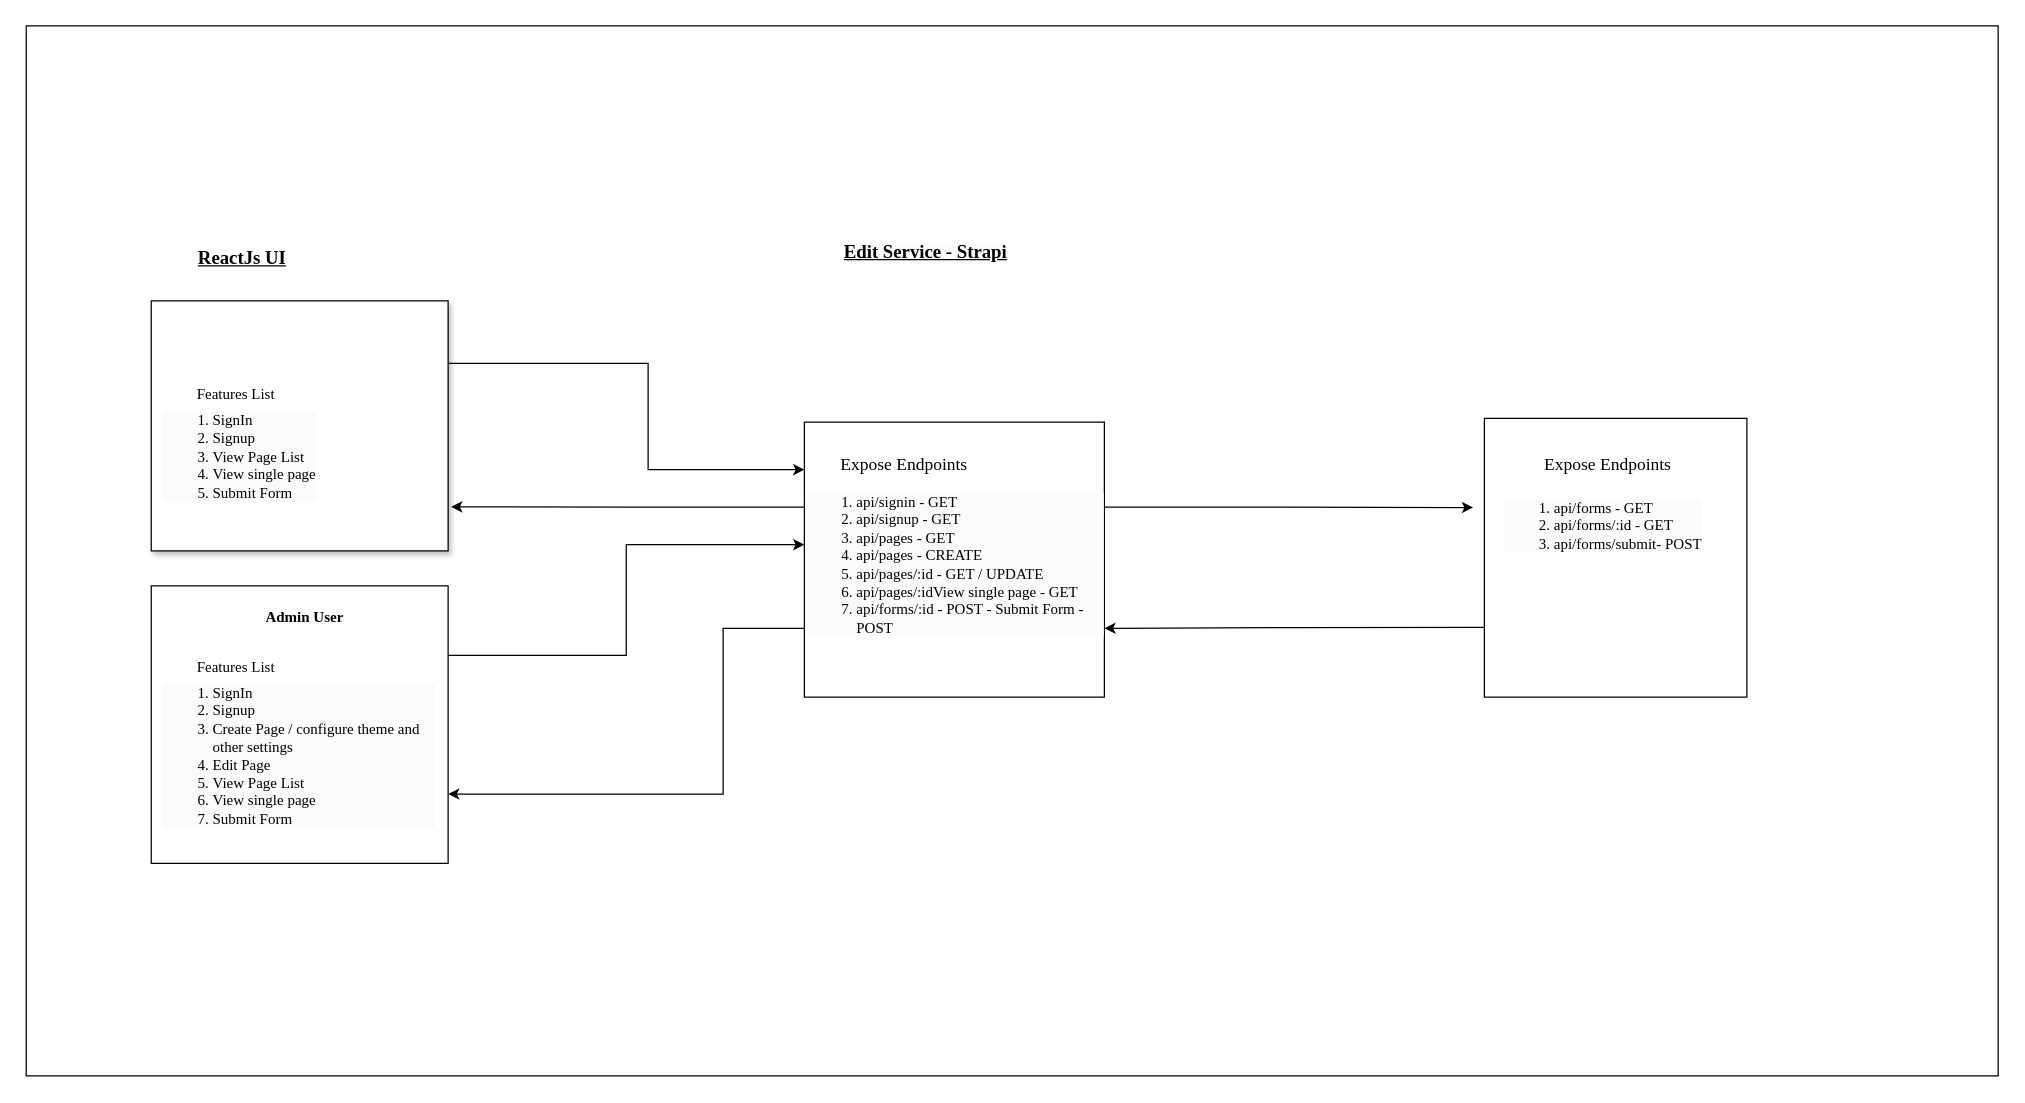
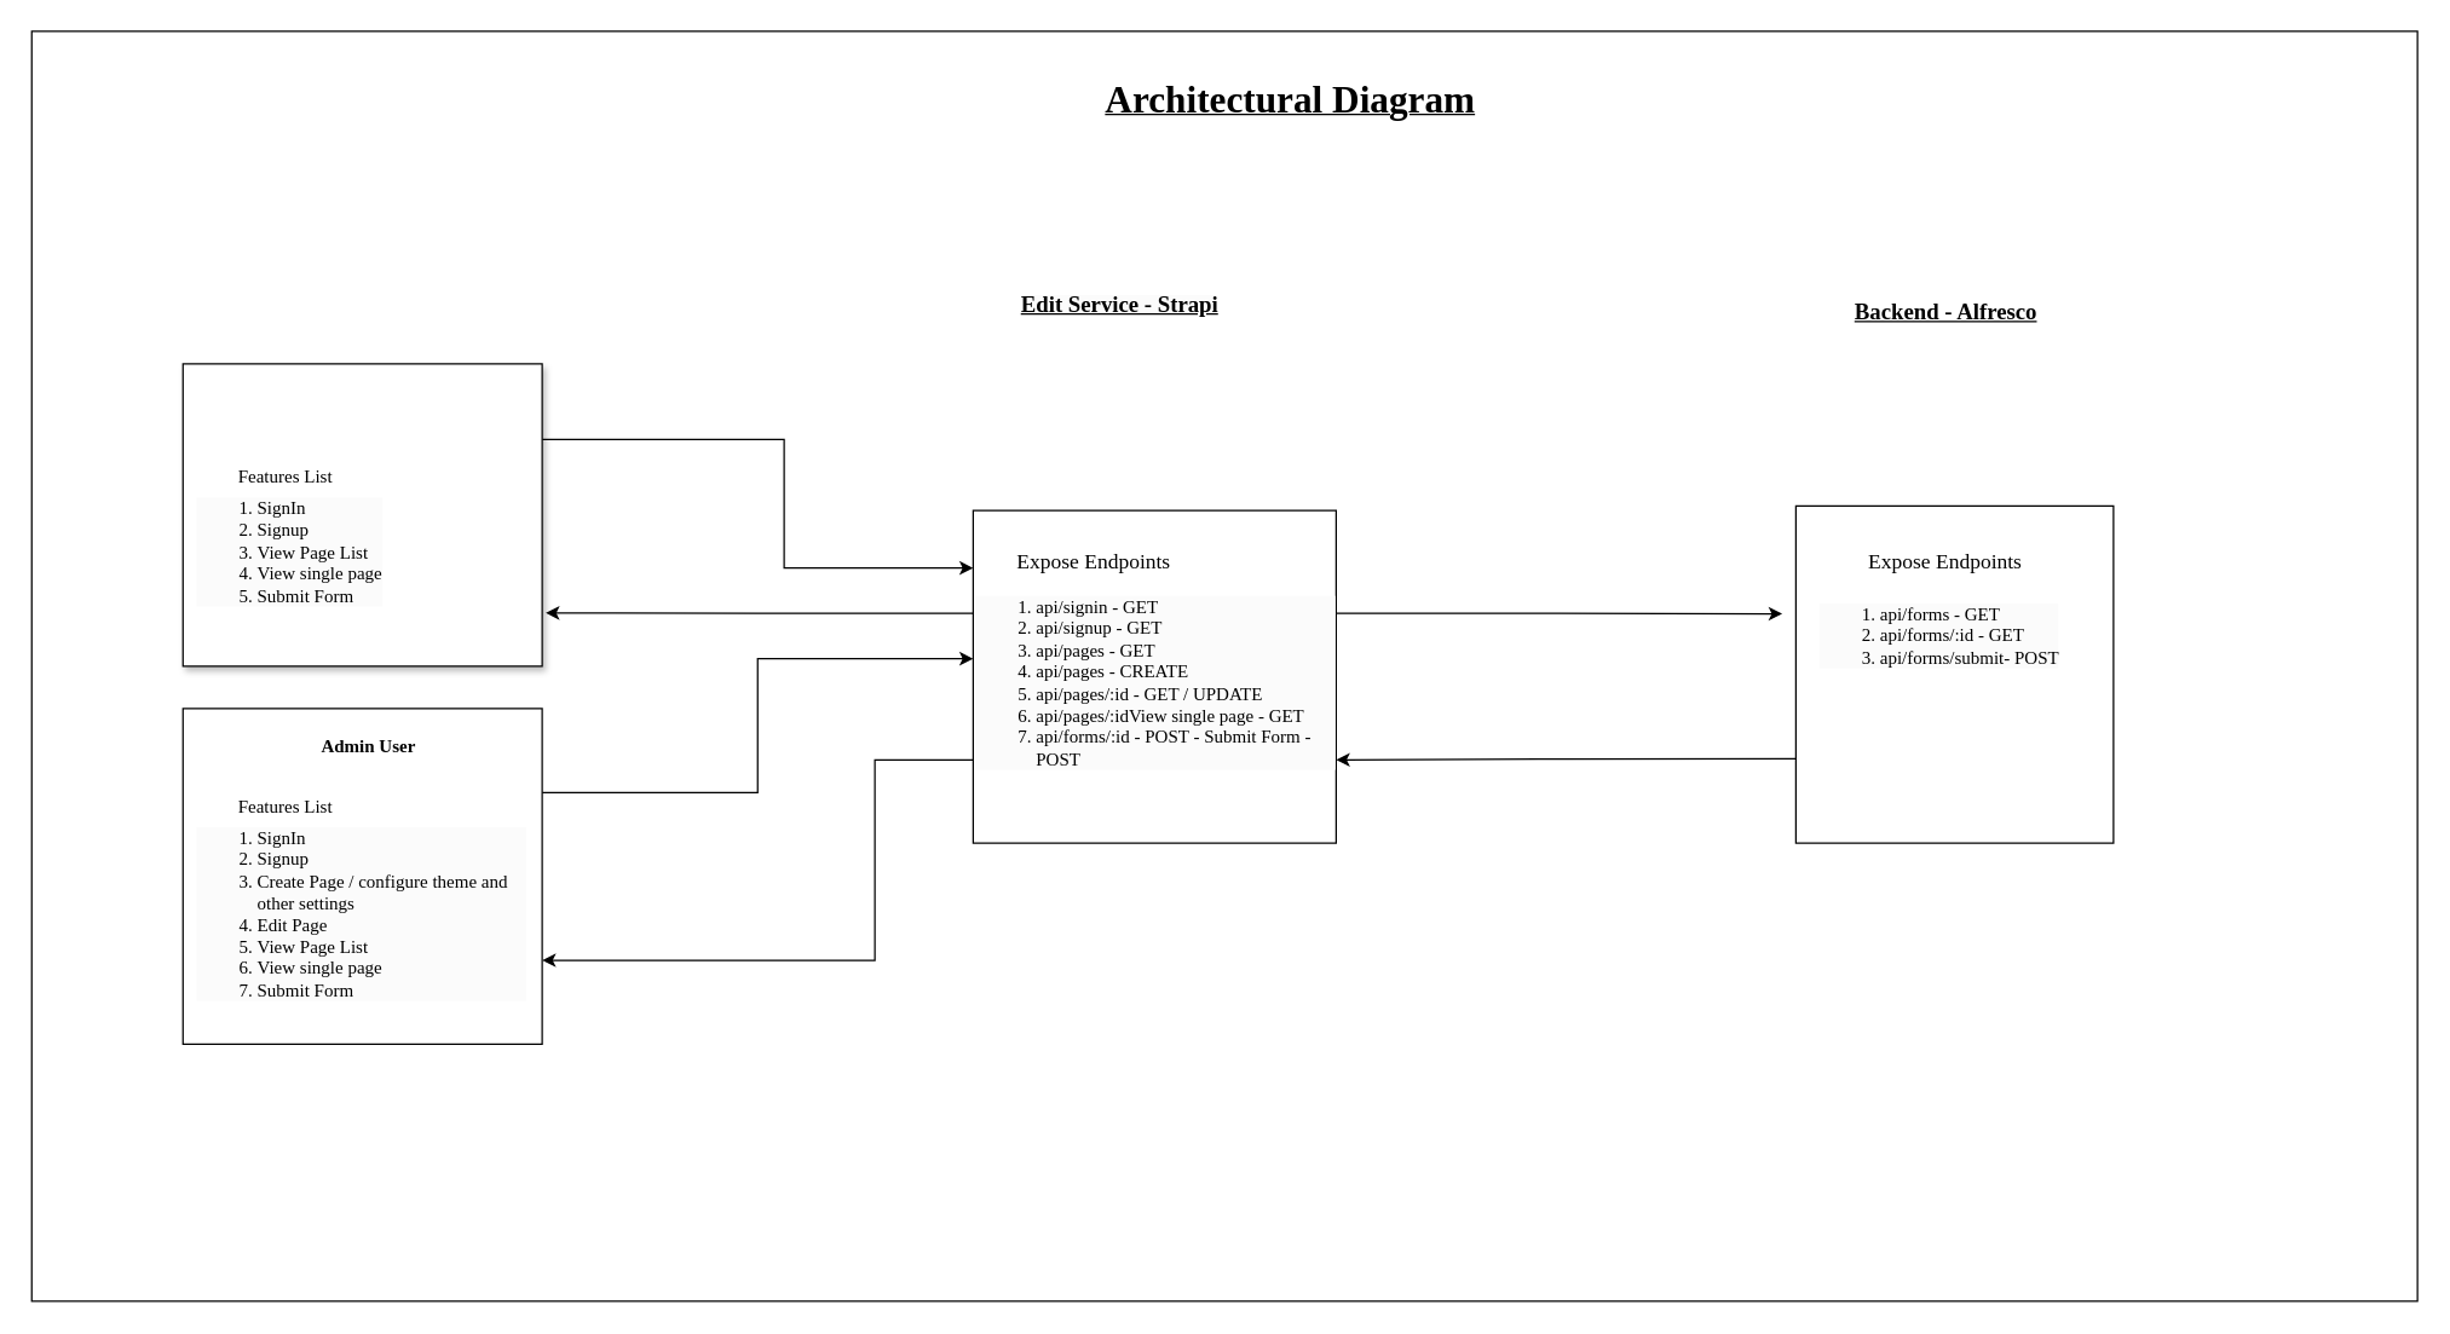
  <mxCell id="0" />
  <mxCell id="1" parent="0" />
  <mxCell id="2" value="" style="rounded=0;whiteSpace=wrap;html=1;" vertex="1" parent="1"><mxGeometry x="20.5" y="20" width="1577.5" height="840" as="geometry" /></mxCell>
  <mxCell id="3" style="edgeStyle=orthogonalEdgeStyle;rounded=0;orthogonalLoop=1;jettySize=auto;html=1;exitX=0;exitY=0.75;exitDx=0;exitDy=0;entryX=1;entryY=0.75;entryDx=0;entryDy=0;fontFamily=Verdana;" edge="1" parent="1" source="4" target="6"><mxGeometry relative="1" as="geometry" /></mxCell>
  <mxCell id="4" value="" style="rounded=0;whiteSpace=wrap;html=1;fontFamily=Verdana;" vertex="1" parent="1"><mxGeometry x="1187" y="334" width="210" height="223" as="geometry" /></mxCell>
  <mxCell id="5" style="edgeStyle=orthogonalEdgeStyle;rounded=0;orthogonalLoop=1;jettySize=auto;html=1;exitX=0;exitY=0.75;exitDx=0;exitDy=0;entryX=1;entryY=0.75;entryDx=0;entryDy=0;fontFamily=Verdana;" edge="1" parent="1" source="6" target="8"><mxGeometry relative="1" as="geometry"><Array as="points"><mxPoint x="578" y="502" /><mxPoint x="578" y="635" /></Array></mxGeometry></mxCell>
  <mxCell id="6" value="" style="rounded=0;whiteSpace=wrap;html=1;fontFamily=Verdana;" vertex="1" parent="1"><mxGeometry x="643" y="337" width="240" height="220" as="geometry" /></mxCell>
  <mxCell id="7" style="edgeStyle=orthogonalEdgeStyle;rounded=0;orthogonalLoop=1;jettySize=auto;html=1;exitX=1;exitY=0.25;exitDx=0;exitDy=0;entryX=0;entryY=0.5;entryDx=0;entryDy=0;fontFamily=Verdana;" edge="1" parent="1" source="8" target="21"><mxGeometry relative="1" as="geometry" /></mxCell>
  <mxCell id="8" value="" style="rounded=0;whiteSpace=wrap;html=1;fontFamily=Verdana;" vertex="1" parent="1"><mxGeometry x="120.5" y="468" width="237.5" height="222" as="geometry" /></mxCell>
  <mxCell id="9" style="edgeStyle=orthogonalEdgeStyle;rounded=0;orthogonalLoop=1;jettySize=auto;html=1;exitX=1;exitY=0.25;exitDx=0;exitDy=0;entryX=0;entryY=0;entryDx=0;entryDy=0;fontFamily=Verdana;" edge="1" parent="1" source="10" target="21"><mxGeometry relative="1" as="geometry"><Array as="points"><mxPoint x="518" y="290" /><mxPoint x="518" y="375" /></Array></mxGeometry></mxCell>
  <mxCell id="10" value="" style="rounded=0;whiteSpace=wrap;html=1;shadow=1;fontFamily=Verdana;" vertex="1" parent="1"><mxGeometry x="120.5" y="240" width="237.5" height="200" as="geometry" /></mxCell>
- <mxCell id="11" value="&lt;font style=&quot;font-size: 15px;&quot;&gt;&lt;u&gt;&lt;b&gt;ReactJs UI&lt;/b&gt;&lt;/u&gt;&lt;/font&gt;" style="text;html=1;align=center;verticalAlign=middle;resizable=0;points=[];autosize=1;strokeColor=none;fillColor=none;fontFamily=Verdana;" vertex="1" parent="1"><mxGeometry x="138" y="190" width="110" height="30" as="geometry" /></mxCell>
  <mxCell id="12" value="&lt;ol style=&quot;border-color: var(--border-color); color: rgb(0, 0, 0); font-size: 12px; font-style: normal; font-variant-ligatures: normal; font-variant-caps: normal; font-weight: 400; letter-spacing: normal; orphans: 2; text-align: left; text-indent: 0px; text-transform: none; widows: 2; word-spacing: 0px; -webkit-text-stroke-width: 0px; background-color: rgb(251, 251, 251); text-decoration-thickness: initial; text-decoration-style: initial; text-decoration-color: initial;&quot;&gt;&lt;li style=&quot;border-color: var(--border-color);&quot;&gt;&lt;span style=&quot;border-color: var(--border-color); background-color: initial;&quot;&gt;SignIn&lt;/span&gt;&lt;/li&gt;&lt;li style=&quot;border-color: var(--border-color);&quot;&gt;&lt;span style=&quot;border-color: var(--border-color); background-color: initial;&quot;&gt;Signup&lt;/span&gt;&lt;/li&gt;&lt;li style=&quot;border-color: var(--border-color);&quot;&gt;&lt;span style=&quot;border-color: var(--border-color); background-color: initial;&quot;&gt;View Page List&lt;/span&gt;&lt;/li&gt;&lt;li style=&quot;border-color: var(--border-color);&quot;&gt;&lt;span style=&quot;border-color: var(--border-color); background-color: initial;&quot;&gt;View single page&lt;/span&gt;&lt;/li&gt;&lt;li style=&quot;border-color: var(--border-color);&quot;&gt;Submit Form&lt;/li&gt;&lt;/ol&gt;" style="text;whiteSpace=wrap;html=1;fontFamily=Verdana;" vertex="1" parent="1"><mxGeometry x="128" y="310" width="145" height="120" as="geometry" /></mxCell>
  <mxCell id="13" value="Features List" style="text;html=1;align=center;verticalAlign=middle;resizable=0;points=[];autosize=1;strokeColor=none;fillColor=none;fontFamily=Verdana;" vertex="1" parent="1"><mxGeometry x="138" y="300" width="100" height="30" as="geometry" /></mxCell>
  <mxCell id="14" value="&lt;ol style=&quot;border-color: var(--border-color); color: rgb(0, 0, 0); font-size: 12px; font-style: normal; font-variant-ligatures: normal; font-variant-caps: normal; font-weight: 400; letter-spacing: normal; orphans: 2; text-align: left; text-indent: 0px; text-transform: none; widows: 2; word-spacing: 0px; -webkit-text-stroke-width: 0px; background-color: rgb(251, 251, 251); text-decoration-thickness: initial; text-decoration-style: initial; text-decoration-color: initial;&quot;&gt;&lt;li style=&quot;border-color: var(--border-color);&quot;&gt;&lt;span style=&quot;border-color: var(--border-color); background-color: initial;&quot;&gt;SignIn&lt;/span&gt;&lt;/li&gt;&lt;li style=&quot;border-color: var(--border-color);&quot;&gt;&lt;span style=&quot;border-color: var(--border-color); background-color: initial;&quot;&gt;Signup&lt;br&gt;&lt;/span&gt;&lt;/li&gt;&lt;li style=&quot;border-color: var(--border-color);&quot;&gt;Create Page / configure theme and other settings&lt;/li&gt;&lt;li style=&quot;border-color: var(--border-color);&quot;&gt;Edit Page&lt;/li&gt;&lt;li style=&quot;border-color: var(--border-color);&quot;&gt;&lt;span style=&quot;border-color: var(--border-color); background-color: initial;&quot;&gt;View Page List&lt;/span&gt;&lt;/li&gt;&lt;li style=&quot;border-color: var(--border-color);&quot;&gt;View single page&lt;/li&gt;&lt;li style=&quot;border-color: var(--border-color);&quot;&gt;Submit Form&lt;/li&gt;&lt;/ol&gt;" style="text;whiteSpace=wrap;html=1;fontFamily=Verdana;" vertex="1" parent="1"><mxGeometry x="128" y="528" width="220" height="120" as="geometry" /></mxCell>
  <mxCell id="15" value="Features List" style="text;html=1;align=center;verticalAlign=middle;resizable=0;points=[];autosize=1;strokeColor=none;fillColor=none;fontFamily=Verdana;" vertex="1" parent="1"><mxGeometry x="138" y="518" width="100" height="30" as="geometry" /></mxCell>
  <mxCell id="16" value="&lt;b&gt;Admin User&lt;/b&gt;" style="text;html=1;strokeColor=none;fillColor=none;align=center;verticalAlign=middle;whiteSpace=wrap;rounded=0;fontFamily=Verdana;" vertex="1" parent="1"><mxGeometry x="195.5" y="478" width="95" height="30" as="geometry" /></mxCell>
  <mxCell id="17" value="&lt;span style=&quot;color: rgb(0, 0, 0); font-style: normal; font-variant-ligatures: normal; font-variant-caps: normal; letter-spacing: normal; orphans: 2; text-align: center; text-indent: 0px; text-transform: none; widows: 2; word-spacing: 0px; -webkit-text-stroke-width: 0px; background-color: rgb(251, 251, 251); text-decoration-thickness: initial; text-decoration-style: initial; text-decoration-color: initial; float: none; display: inline !important;&quot;&gt;&lt;font style=&quot;font-size: 15px;&quot;&gt;&lt;u style=&quot;&quot;&gt;&lt;b&gt;Edit Service - Strapi&lt;/b&gt;&lt;/u&gt;&lt;/font&gt;&lt;/span&gt;" style="text;whiteSpace=wrap;html=1;fontFamily=Verdana;" vertex="1" parent="1"><mxGeometry x="673" y="185" width="180" height="40" as="geometry" /></mxCell>
  <mxCell id="18" value="&lt;font style=&quot;font-size: 14px;&quot;&gt;Expose Endpoints&lt;/font&gt;" style="text;html=1;strokeColor=none;fillColor=none;align=center;verticalAlign=middle;whiteSpace=wrap;rounded=0;fontFamily=Verdana;" vertex="1" parent="1"><mxGeometry x="643" y="357" width="160" height="30" as="geometry" /></mxCell>
  <mxCell id="19" style="edgeStyle=orthogonalEdgeStyle;rounded=0;orthogonalLoop=1;jettySize=auto;html=1;exitX=0;exitY=0.25;exitDx=0;exitDy=0;entryX=1.01;entryY=0.824;entryDx=0;entryDy=0;entryPerimeter=0;fontFamily=Verdana;" edge="1" parent="1" source="21" target="10"><mxGeometry relative="1" as="geometry"><mxPoint x="378" y="405.333" as="targetPoint" /></mxGeometry></mxCell>
  <mxCell id="20" style="edgeStyle=orthogonalEdgeStyle;rounded=0;orthogonalLoop=1;jettySize=auto;html=1;exitX=1;exitY=0.25;exitDx=0;exitDy=0;fontFamily=Verdana;" edge="1" parent="1" source="21"><mxGeometry relative="1" as="geometry"><mxPoint x="1178" y="405.333" as="targetPoint" /></mxGeometry></mxCell>
  <mxCell id="21" value="&lt;ol style=&quot;border-color: var(--border-color); color: rgb(0, 0, 0); font-size: 12px; font-style: normal; font-variant-ligatures: normal; font-variant-caps: normal; font-weight: 400; letter-spacing: normal; orphans: 2; text-align: left; text-indent: 0px; text-transform: none; widows: 2; word-spacing: 0px; -webkit-text-stroke-width: 0px; background-color: rgb(251, 251, 251); text-decoration-thickness: initial; text-decoration-style: initial; text-decoration-color: initial;&quot;&gt;&lt;li style=&quot;border-color: var(--border-color);&quot;&gt;api/signin - GET&lt;/li&gt;&lt;li style=&quot;border-color: var(--border-color);&quot;&gt;api/signup - GET&lt;/li&gt;&lt;li style=&quot;border-color: var(--border-color);&quot;&gt;api/pages - GET&lt;/li&gt;&lt;li style=&quot;border-color: var(--border-color);&quot;&gt;api/pages - CREATE&lt;/li&gt;&lt;li style=&quot;border-color: var(--border-color);&quot;&gt;api/pages/:id - GET / UPDATE&lt;/li&gt;&lt;li style=&quot;border-color: var(--border-color);&quot;&gt;&lt;span style=&quot;border-color: var(--border-color); background-color: initial;&quot;&gt;api/pages/:idView single page - GET&amp;nbsp;&lt;/span&gt;&lt;/li&gt;&lt;li style=&quot;border-color: var(--border-color);&quot;&gt;api/forms/:id - POST - Submit Form - POST&lt;/li&gt;&lt;/ol&gt;" style="text;whiteSpace=wrap;html=1;fontFamily=Verdana;" vertex="1" parent="1"><mxGeometry x="643" y="375" width="240" height="120" as="geometry" /></mxCell>
+ <mxCell id="22" value="&lt;font style=&quot;font-size: 15px;&quot;&gt;&lt;u&gt;&lt;b&gt;Backend - Alfresco&lt;/b&gt;&lt;/u&gt;&lt;/font&gt;" style="text;html=1;align=center;verticalAlign=middle;resizable=0;points=[];autosize=1;strokeColor=none;fillColor=none;fontFamily=Verdana;" vertex="1" parent="1"><mxGeometry x="1195.5" y="190" width="180" height="30" as="geometry" /></mxCell>
  <mxCell id="23" value="&lt;ol style=&quot;border-color: var(--border-color); color: rgb(0, 0, 0); font-size: 12px; font-style: normal; font-variant-ligatures: normal; font-variant-caps: normal; font-weight: 400; letter-spacing: normal; orphans: 2; text-align: left; text-indent: 0px; text-transform: none; widows: 2; word-spacing: 0px; -webkit-text-stroke-width: 0px; background-color: rgb(251, 251, 251); text-decoration-thickness: initial; text-decoration-style: initial; text-decoration-color: initial;&quot;&gt;&lt;li style=&quot;border-color: var(--border-color);&quot;&gt;api/forms - GET&lt;/li&gt;&lt;li style=&quot;border-color: var(--border-color);&quot;&gt;api/forms/:id - GET&lt;/li&gt;&lt;li style=&quot;border-color: var(--border-color);&quot;&gt;api/forms/submit- POST&lt;/li&gt;&lt;/ol&gt;" style="text;whiteSpace=wrap;html=1;fontFamily=Verdana;" vertex="1" parent="1"><mxGeometry x="1200.75" y="380" width="182.5" height="80" as="geometry" /></mxCell>
  <mxCell id="24" value="&lt;font style=&quot;font-size: 14px;&quot;&gt;Expose Endpoints&lt;/font&gt;" style="text;html=1;strokeColor=none;fillColor=none;align=center;verticalAlign=middle;whiteSpace=wrap;rounded=0;fontFamily=Verdana;" vertex="1" parent="1"><mxGeometry x="1205.5" y="357" width="160" height="30" as="geometry" /></mxCell>
+ <mxCell id="25" value="&lt;u style=&quot;&quot;&gt;&lt;b style=&quot;&quot;&gt;&lt;font style=&quot;font-size: 25px;&quot;&gt;Architectural Diagram&lt;/font&gt;&lt;/b&gt;&lt;/u&gt;" style="text;html=1;strokeColor=none;fillColor=none;align=center;verticalAlign=middle;whiteSpace=wrap;rounded=0;fontFamily=Verdana;" vertex="1" parent="1"><mxGeometry x="678" y="50" width="350" height="30" as="geometry" /></mxCell>
